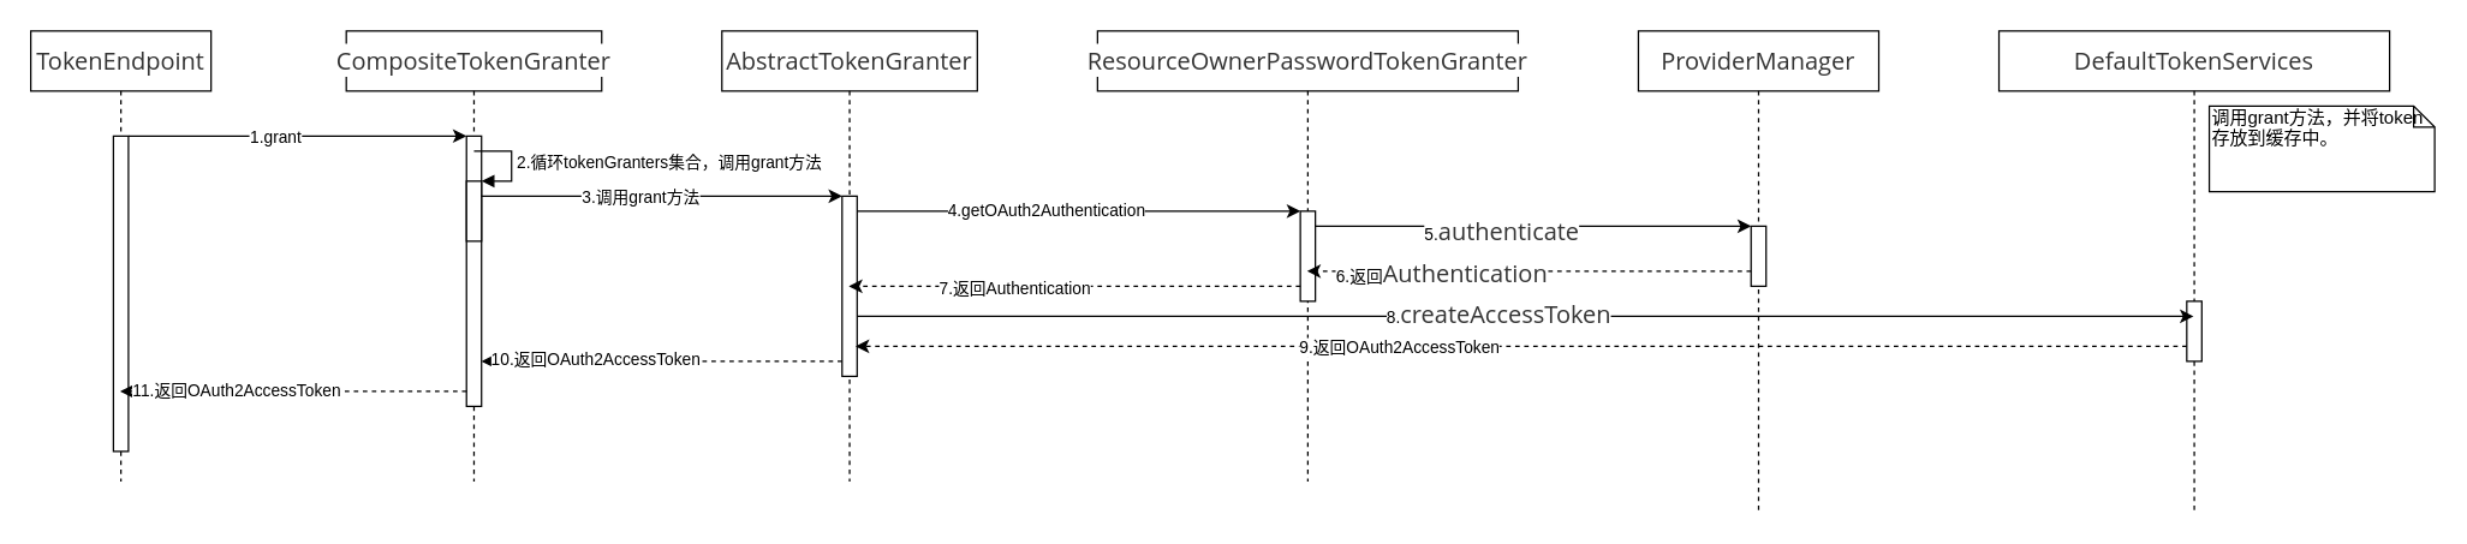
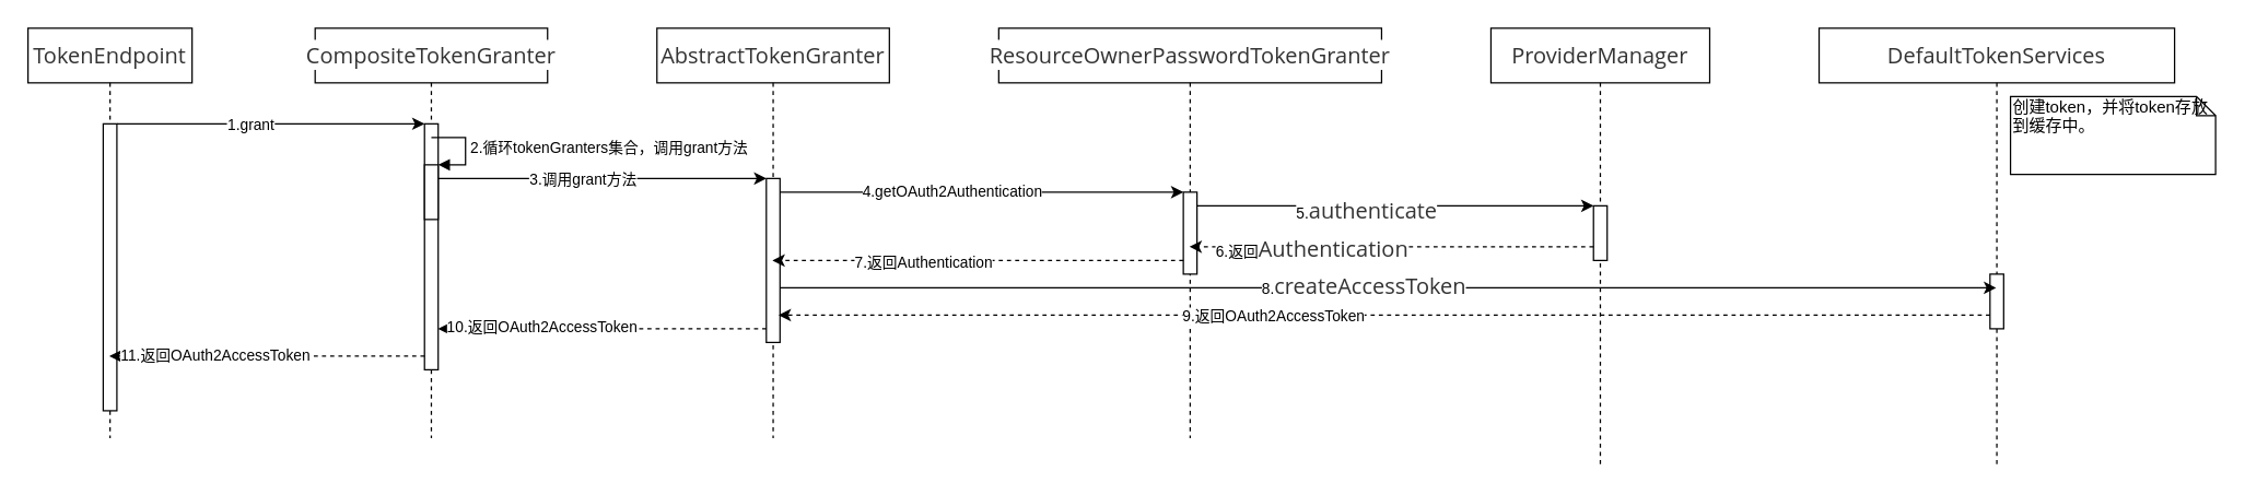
  <mxCell id="0" />
  <mxCell id="1" parent="0" />
  <mxCell id="2" value="&lt;span style=&quot;color: rgb(51 , 51 , 51) ; font-family: &amp;#34;open sans&amp;#34; , &amp;#34;clear sans&amp;#34; , &amp;#34;helvetica neue&amp;#34; , &amp;#34;helvetica&amp;#34; , &amp;#34;arial&amp;#34; , sans-serif ; font-size: 16px ; font-style: normal ; font-weight: 400 ; letter-spacing: normal ; text-align: left ; text-indent: 0px ; text-transform: none ; word-spacing: 0px ; background-color: rgb(255 , 255 , 255) ; display: inline ; float: none&quot;&gt;TokenEndpoint&lt;/span&gt;" style="shape=umlLifeline;perimeter=lifelinePerimeter;whiteSpace=wrap;html=1;container=1;collapsible=0;recursiveResize=0;outlineConnect=0;" vertex="1" parent="1"><mxGeometry x="20" y="20" width="120" height="300" as="geometry" /></mxCell>
  <mxCell id="3" value="&lt;span style=&quot;color: rgb(51 , 51 , 51) ; font-family: &amp;#34;open sans&amp;#34; , &amp;#34;clear sans&amp;#34; , &amp;#34;helvetica neue&amp;#34; , &amp;#34;helvetica&amp;#34; , &amp;#34;arial&amp;#34; , sans-serif ; font-size: 16px ; font-style: normal ; font-weight: 400 ; letter-spacing: normal ; text-align: left ; text-indent: 0px ; text-transform: none ; word-spacing: 0px ; background-color: rgb(255 , 255 , 255) ; display: inline ; float: none&quot;&gt;CompositeTokenGranter&lt;/span&gt;" style="shape=umlLifeline;perimeter=lifelinePerimeter;whiteSpace=wrap;html=1;container=1;collapsible=0;recursiveResize=0;outlineConnect=0;" vertex="1" parent="1"><mxGeometry x="230" y="20" width="170" height="300" as="geometry" /></mxCell>
  <mxCell id="4" value="" style="html=1;points=[];perimeter=orthogonalPerimeter;" vertex="1" parent="3"><mxGeometry x="80" y="70" width="10" height="180" as="geometry" /></mxCell>
  <mxCell id="5" value="" style="html=1;points=[];perimeter=orthogonalPerimeter;" vertex="1" parent="3"><mxGeometry x="80" y="100" width="10" height="40" as="geometry" /></mxCell>
  <mxCell id="6" value="2.循环tokenGranters集合，调用grant方法" style="edgeStyle=orthogonalEdgeStyle;html=1;align=left;spacingLeft=2;endArrow=block;rounded=0;entryX=1;entryY=0;" edge="1" target="5" parent="3"><mxGeometry relative="1" as="geometry"><mxPoint x="85" y="80" as="sourcePoint" /><Array as="points"><mxPoint x="110" y="80" /></Array></mxGeometry></mxCell>
  <mxCell id="7" value="&lt;span style=&quot;color: rgb(51 , 51 , 51) ; font-family: &amp;#34;open sans&amp;#34; , &amp;#34;clear sans&amp;#34; , &amp;#34;helvetica neue&amp;#34; , &amp;#34;helvetica&amp;#34; , &amp;#34;arial&amp;#34; , sans-serif ; font-size: 16px ; font-style: normal ; font-weight: 400 ; letter-spacing: normal ; text-align: left ; text-indent: 0px ; text-transform: none ; word-spacing: 0px ; background-color: rgb(255 , 255 , 255) ; display: inline ; float: none&quot;&gt;AbstractTokenGranter&lt;/span&gt;" style="shape=umlLifeline;perimeter=lifelinePerimeter;whiteSpace=wrap;html=1;container=1;collapsible=0;recursiveResize=0;outlineConnect=0;" vertex="1" parent="1"><mxGeometry x="480" y="20" width="170" height="300" as="geometry" /></mxCell>
  <mxCell id="8" value="" style="html=1;points=[];perimeter=orthogonalPerimeter;" vertex="1" parent="7"><mxGeometry x="80" y="110" width="10" height="120" as="geometry" /></mxCell>
  <mxCell id="9" value="&lt;span style=&quot;color: rgb(51 , 51 , 51) ; font-family: &amp;#34;open sans&amp;#34; , &amp;#34;clear sans&amp;#34; , &amp;#34;helvetica neue&amp;#34; , &amp;#34;helvetica&amp;#34; , &amp;#34;arial&amp;#34; , sans-serif ; font-size: 16px ; font-style: normal ; font-weight: 400 ; letter-spacing: normal ; text-align: left ; text-indent: 0px ; text-transform: none ; word-spacing: 0px ; background-color: rgb(255 , 255 , 255) ; display: inline ; float: none&quot;&gt;ResourceOwnerPasswordTokenGranter&lt;/span&gt;" style="shape=umlLifeline;perimeter=lifelinePerimeter;whiteSpace=wrap;html=1;container=1;collapsible=0;recursiveResize=0;outlineConnect=0;" vertex="1" parent="1"><mxGeometry x="730" y="20" width="280" height="300" as="geometry" /></mxCell>
  <mxCell id="10" value="" style="html=1;points=[];perimeter=orthogonalPerimeter;" vertex="1" parent="9"><mxGeometry x="135" y="120" width="10" height="60" as="geometry" /></mxCell>
  <mxCell id="11" value="&lt;span style=&quot;color: rgb(51 , 51 , 51) ; font-family: &amp;#34;open sans&amp;#34; , &amp;#34;clear sans&amp;#34; , &amp;#34;helvetica neue&amp;#34; , &amp;#34;helvetica&amp;#34; , &amp;#34;arial&amp;#34; , sans-serif ; font-size: 16px ; font-style: normal ; font-weight: 400 ; letter-spacing: normal ; text-align: left ; text-indent: 0px ; text-transform: none ; word-spacing: 0px ; background-color: rgb(255 , 255 , 255) ; display: inline ; float: none&quot;&gt;ProviderManager&lt;/span&gt;" style="shape=umlLifeline;perimeter=lifelinePerimeter;whiteSpace=wrap;html=1;container=1;collapsible=0;recursiveResize=0;outlineConnect=0;" vertex="1" parent="1"><mxGeometry x="1090" y="20" width="160" height="320" as="geometry" /></mxCell>
  <mxCell id="12" value="" style="html=1;points=[];perimeter=orthogonalPerimeter;" vertex="1" parent="11"><mxGeometry x="75" y="130" width="10" height="40" as="geometry" /></mxCell>
  <mxCell id="13" value="&lt;span style=&quot;color: rgb(51 , 51 , 51) ; font-family: &amp;#34;open sans&amp;#34; , &amp;#34;clear sans&amp;#34; , &amp;#34;helvetica neue&amp;#34; , &amp;#34;helvetica&amp;#34; , &amp;#34;arial&amp;#34; , sans-serif ; font-size: 16px ; font-style: normal ; font-weight: 400 ; letter-spacing: normal ; text-indent: 0px ; text-transform: none ; word-spacing: 0px ; background-color: rgb(255 , 255 , 255) ; display: inline ; float: none&quot;&gt;DefaultTokenServices&lt;/span&gt;" style="shape=umlLifeline;perimeter=lifelinePerimeter;whiteSpace=wrap;html=1;container=1;collapsible=0;recursiveResize=0;outlineConnect=0;" vertex="1" parent="1"><mxGeometry x="1330" y="20" width="260" height="320" as="geometry" /></mxCell>
  <mxCell id="14" value="" style="html=1;points=[];perimeter=orthogonalPerimeter;" vertex="1" parent="13"><mxGeometry x="125" y="180" width="10" height="40" as="geometry" /></mxCell>
  <mxCell id="15" value="" style="edgeStyle=orthogonalEdgeStyle;rounded=0;orthogonalLoop=1;jettySize=auto;html=1;" edge="1" parent="1" source="17" target="4"><mxGeometry relative="1" as="geometry"><Array as="points"><mxPoint x="190" y="90" /><mxPoint x="190" y="90" /></Array></mxGeometry></mxCell>
  <mxCell id="16" value="1.grant" style="edgeLabel;html=1;align=center;verticalAlign=middle;resizable=0;points=[];" vertex="1" connectable="0" parent="15"><mxGeometry x="-0.067" y="-8" relative="1" as="geometry"><mxPoint x="-8" y="-8" as="offset" /></mxGeometry></mxCell>
  <mxCell id="17" value="" style="html=1;points=[];perimeter=orthogonalPerimeter;" vertex="1" parent="1"><mxGeometry x="75" y="90" width="10" height="210" as="geometry" /></mxCell>
  <mxCell id="18" value="" style="edgeStyle=orthogonalEdgeStyle;rounded=0;orthogonalLoop=1;jettySize=auto;html=1;" edge="1" parent="1" source="5" target="8"><mxGeometry relative="1" as="geometry"><Array as="points"><mxPoint x="490" y="130" /><mxPoint x="490" y="130" /></Array></mxGeometry></mxCell>
  <mxCell id="19" value="3.调用grant方法" style="edgeLabel;html=1;align=center;verticalAlign=middle;resizable=0;points=[];" vertex="1" connectable="0" parent="18"><mxGeometry x="0.417" y="-66" relative="1" as="geometry"><mxPoint x="-65" y="-66" as="offset" /></mxGeometry></mxCell>
  <mxCell id="20" value="" style="edgeStyle=orthogonalEdgeStyle;rounded=0;orthogonalLoop=1;jettySize=auto;html=1;" edge="1" parent="1" source="8" target="10"><mxGeometry relative="1" as="geometry"><Array as="points"><mxPoint x="710" y="140" /><mxPoint x="710" y="140" /></Array></mxGeometry></mxCell>
  <mxCell id="21" value="4.getOAuth2Authentication" style="edgeLabel;html=1;align=center;verticalAlign=middle;resizable=0;points=[];" vertex="1" connectable="0" parent="20"><mxGeometry x="0.167" y="47" relative="1" as="geometry"><mxPoint x="-47" y="46" as="offset" /></mxGeometry></mxCell>
  <mxCell id="22" value="" style="edgeStyle=orthogonalEdgeStyle;rounded=0;orthogonalLoop=1;jettySize=auto;html=1;" edge="1" parent="1" source="10" target="12"><mxGeometry relative="1" as="geometry"><Array as="points"><mxPoint x="1060" y="150" /><mxPoint x="1060" y="150" /></Array></mxGeometry></mxCell>
  <mxCell id="23" value="5.&lt;span style=&quot;color: rgb(51 , 51 , 51) ; font-family: &amp;#34;open sans&amp;#34; , &amp;#34;clear sans&amp;#34; , &amp;#34;helvetica neue&amp;#34; , &amp;#34;helvetica&amp;#34; , &amp;#34;arial&amp;#34; , sans-serif ; font-size: 16px ; font-style: normal ; font-weight: 400 ; letter-spacing: normal ; text-align: left ; text-indent: 0px ; text-transform: none ; word-spacing: 0px ; background-color: rgb(255 , 255 , 255) ; display: inline ; float: none&quot;&gt;authenticate&lt;/span&gt;" style="edgeLabel;html=1;align=center;verticalAlign=middle;resizable=0;points=[];" vertex="1" connectable="0" parent="22"><mxGeometry x="0.276" y="-62" relative="1" as="geometry"><mxPoint x="-62" y="-59" as="offset" /></mxGeometry></mxCell>
  <mxCell id="24" value="" style="edgeStyle=orthogonalEdgeStyle;rounded=0;orthogonalLoop=1;jettySize=auto;html=1;dashed=1;" edge="1" parent="1" source="12" target="9"><mxGeometry relative="1" as="geometry"><mxPoint x="1050" y="180" as="targetPoint" /><Array as="points"><mxPoint x="1020" y="180" /><mxPoint x="1020" y="180" /></Array></mxGeometry></mxCell>
  <mxCell id="25" value="6.返回&lt;span style=&quot;color: rgb(51 , 51 , 51) ; font-family: &amp;#34;open sans&amp;#34; , &amp;#34;clear sans&amp;#34; , &amp;#34;helvetica neue&amp;#34; , &amp;#34;helvetica&amp;#34; , &amp;#34;arial&amp;#34; , sans-serif ; font-size: 16px ; font-style: normal ; font-weight: 400 ; letter-spacing: normal ; text-indent: 0px ; text-transform: none ; word-spacing: 0px ; background-color: rgb(255 , 255 , 255) ; display: inline ; float: none&quot;&gt;Authentication&lt;/span&gt;" style="edgeLabel;html=1;align=center;verticalAlign=middle;resizable=0;points=[];" vertex="1" connectable="0" parent="24"><mxGeometry x="0.401" y="1" relative="1" as="geometry"><mxPoint as="offset" /></mxGeometry></mxCell>
  <mxCell id="26" value="" style="edgeStyle=orthogonalEdgeStyle;rounded=0;orthogonalLoop=1;jettySize=auto;html=1;dashed=1;" edge="1" parent="1" source="10" target="7"><mxGeometry relative="1" as="geometry"><mxPoint x="630" y="180" as="targetPoint" /><Array as="points"><mxPoint x="720" y="190" /><mxPoint x="720" y="190" /></Array></mxGeometry></mxCell>
  <mxCell id="27" value="7.返回Authentication" style="edgeLabel;html=1;align=center;verticalAlign=middle;resizable=0;points=[];" vertex="1" connectable="0" parent="26"><mxGeometry x="0.271" y="1" relative="1" as="geometry"><mxPoint as="offset" /></mxGeometry></mxCell>
  <mxCell id="28" value="" style="edgeStyle=orthogonalEdgeStyle;rounded=0;orthogonalLoop=1;jettySize=auto;html=1;" edge="1" parent="1" source="8" target="13"><mxGeometry relative="1" as="geometry"><mxPoint x="1405" y="210" as="targetPoint" /><Array as="points"><mxPoint x="790" y="210" /><mxPoint x="790" y="210" /></Array></mxGeometry></mxCell>
  <mxCell id="29" value="8.&lt;span style=&quot;color: rgb(51 , 51 , 51) ; font-family: &amp;#34;open sans&amp;#34; , &amp;#34;clear sans&amp;#34; , &amp;#34;helvetica neue&amp;#34; , &amp;#34;helvetica&amp;#34; , &amp;#34;arial&amp;#34; , sans-serif ; font-size: 16px ; font-style: normal ; font-weight: 400 ; letter-spacing: normal ; text-align: left ; text-indent: 0px ; text-transform: none ; word-spacing: 0px ; background-color: rgb(255 , 255 , 255) ; display: inline ; float: none&quot;&gt;createAccessToken&lt;/span&gt;" style="edgeLabel;html=1;align=center;verticalAlign=middle;resizable=0;points=[];" vertex="1" connectable="0" parent="28"><mxGeometry x="-0.018" y="11" relative="1" as="geometry"><mxPoint x="-11" y="9" as="offset" /></mxGeometry></mxCell>
  <mxCell id="30" value="" style="edgeStyle=orthogonalEdgeStyle;rounded=0;orthogonalLoop=1;jettySize=auto;html=1;dashed=1;" edge="1" parent="1" source="14"><mxGeometry relative="1" as="geometry"><mxPoint x="569" y="230" as="targetPoint" /><Array as="points"><mxPoint x="940" y="230" /><mxPoint x="940" y="230" /></Array></mxGeometry></mxCell>
  <mxCell id="31" value="9.返回OAuth2AccessToken" style="edgeLabel;html=1;align=center;verticalAlign=middle;resizable=0;points=[];" vertex="1" connectable="0" parent="30"><mxGeometry x="0.184" relative="1" as="geometry"><mxPoint as="offset" /></mxGeometry></mxCell>
  <mxCell id="32" value="" style="edgeStyle=orthogonalEdgeStyle;rounded=0;orthogonalLoop=1;jettySize=auto;html=1;dashed=1;" edge="1" parent="1" source="8"><mxGeometry relative="1" as="geometry"><mxPoint x="320" y="240" as="targetPoint" /><Array as="points"><mxPoint x="320" y="240" /></Array></mxGeometry></mxCell>
  <mxCell id="33" value="10.返回OAuth2AccessToken" style="edgeLabel;html=1;align=center;verticalAlign=middle;resizable=0;points=[];" vertex="1" connectable="0" parent="32"><mxGeometry x="0.375" y="-2" relative="1" as="geometry"><mxPoint as="offset" /></mxGeometry></mxCell>
  <mxCell id="34" value="" style="edgeStyle=orthogonalEdgeStyle;rounded=0;orthogonalLoop=1;jettySize=auto;html=1;dashed=1;" edge="1" parent="1" source="4" target="2"><mxGeometry relative="1" as="geometry"><mxPoint x="95" y="180" as="targetPoint" /><Array as="points"><mxPoint x="270" y="260" /><mxPoint x="270" y="260" /></Array></mxGeometry></mxCell>
  <mxCell id="35" value="11.返回OAuth2AccessToken" style="edgeLabel;html=1;align=center;verticalAlign=middle;resizable=0;points=[];" vertex="1" connectable="0" parent="34"><mxGeometry x="0.336" y="-1" relative="1" as="geometry"><mxPoint as="offset" /></mxGeometry></mxCell>
- <mxCell id="36" value="调用grant方法，并将token存放到缓存中。" style="shape=note;whiteSpace=wrap;html=1;size=14;verticalAlign=top;align=left;spacingTop=-6;" vertex="1" parent="1"><mxGeometry x="1470" y="70" width="150" height="57" as="geometry" /></mxCell>
+ <mxCell id="36" value="创建token，并将token存放到缓存中。" style="shape=note;whiteSpace=wrap;html=1;size=14;verticalAlign=top;align=left;spacingTop=-6;" vertex="1" parent="1"><mxGeometry x="1470" y="70" width="150" height="57" as="geometry" /></mxCell>
